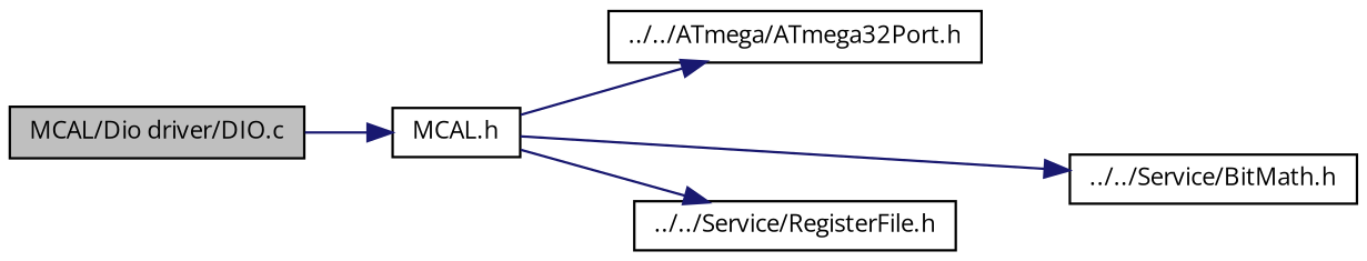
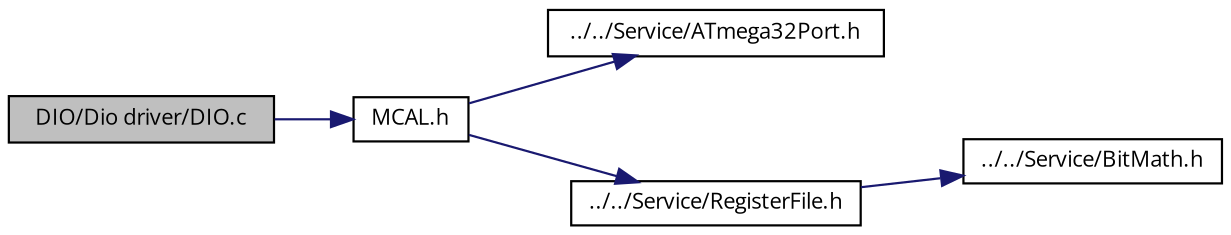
  digraph {
    fontname="Open Sans"
    rankdir=LR
    node [color=black fillcolor=white fontname="Open Sans" fontsize=10 shape=record style=filled]
    edge [color=midnightblue fontname="Open Sans" fontsize=10 labelfontname=Helvetica labelfontsize=10 style=solid]
-   n1 [fillcolor=grey75 fontcolor=black height=0.2 label="MCAL/Dio driver/DIO.c" width=0.4]
+   n1 [fillcolor=grey75 fontcolor=black height=0.2 label="DIO/Dio driver/DIO.c" width=0.4]
    n2 [height=0.2 label="MCAL.h" width=0.4]
-   n3 [height=0.2 label="../../ATmega/ATmega32Port.h" width=0.4]
+   n3 [height=0.2 label="../../Service/ATmega32Port.h" width=0.4]
    n4 [height=0.2 label="../../Service/BitMath.h" width=0.4]
    n5 [height=0.2 label="../../Service/RegisterFile.h" width=0.4]
    n1 -> n2
    n2 -> n3
-   n2 -> n4
+   n5 -> n4
    n2 -> n5
  }
